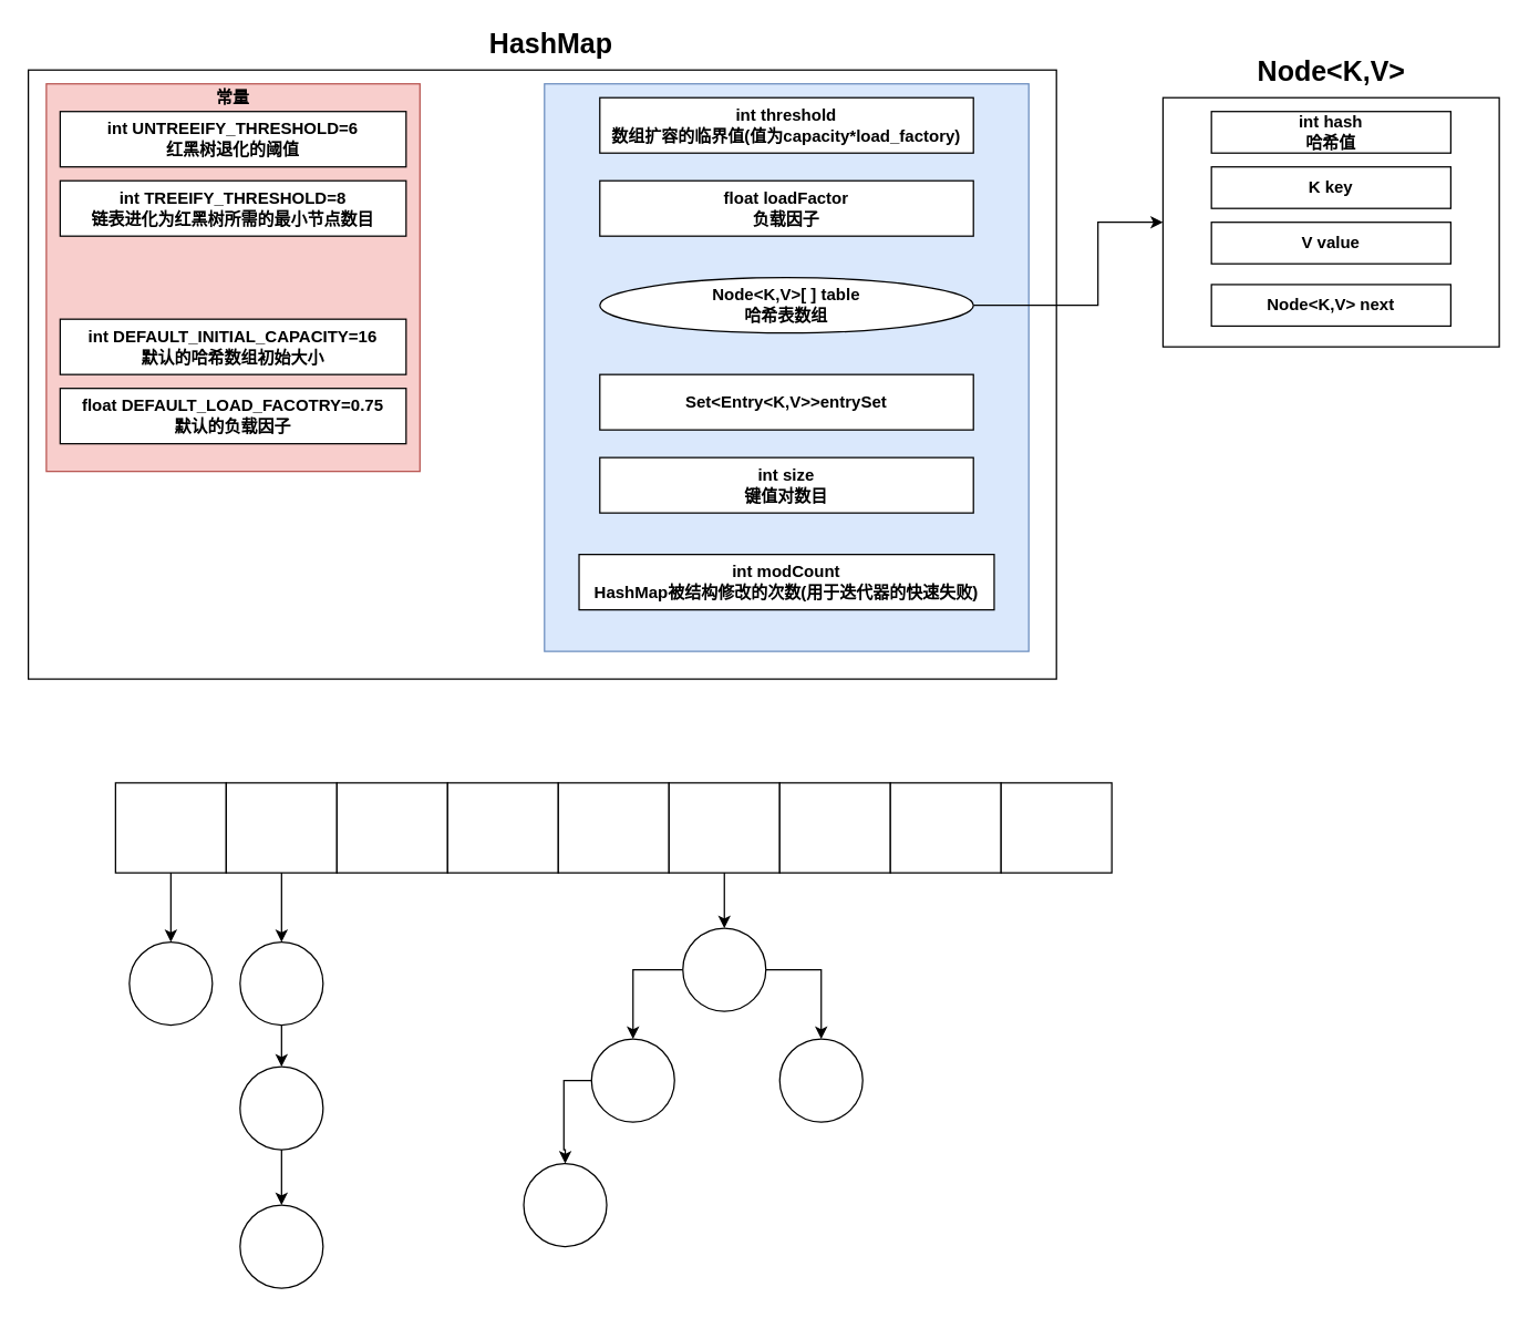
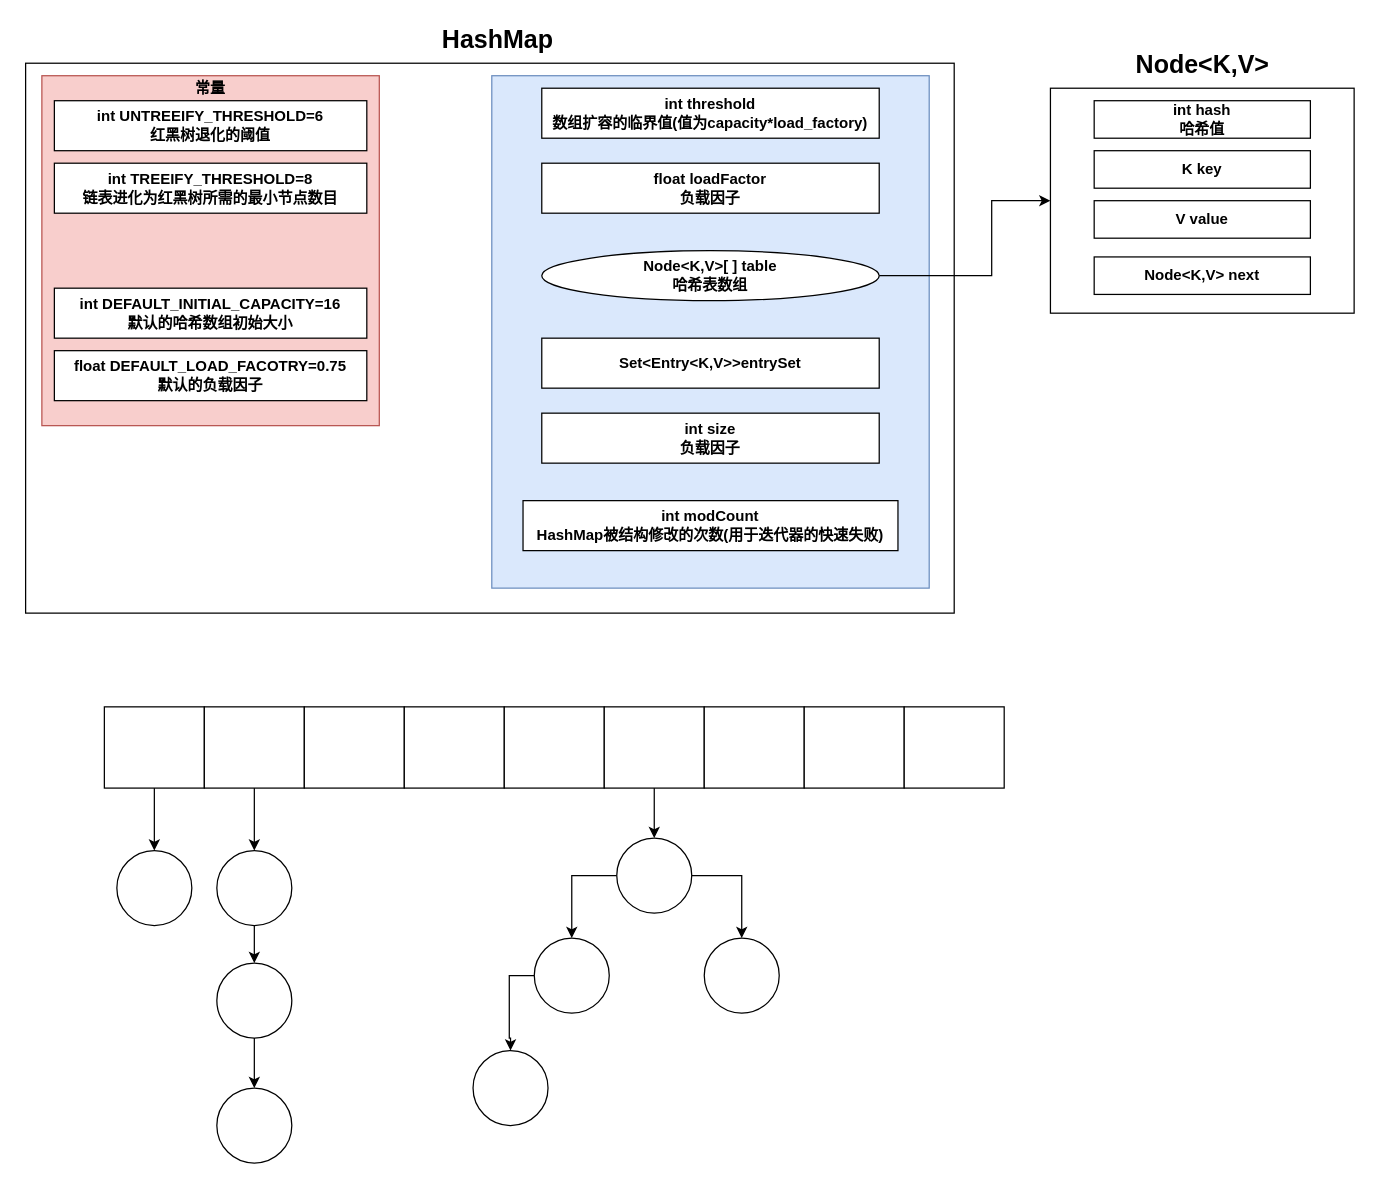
  <mxCell id="0" />
  <mxCell id="1" parent="0" />
  <mxCell id="2" value="" style="rounded=0;whiteSpace=wrap;html=1;" parent="1" vertex="1"><mxGeometry x="20" y="50" width="743" height="440" as="geometry" /></mxCell>
  <mxCell id="3" value="" style="rounded=0;whiteSpace=wrap;html=1;fillColor=#dae8fc;strokeColor=#6c8ebf;" parent="1" vertex="1"><mxGeometry x="393" y="60" width="350" height="410" as="geometry" /></mxCell>
  <mxCell id="4" value="&lt;b&gt;&lt;font style=&quot;font-size: 20px&quot;&gt;HashMap&lt;/font&gt;&lt;/b&gt;" style="text;html=1;strokeColor=none;fillColor=none;align=center;verticalAlign=middle;whiteSpace=wrap;rounded=0;" parent="1" vertex="1"><mxGeometry x="378" y="20" width="40" height="20" as="geometry" /></mxCell>
  <mxCell id="5" value="" style="rounded=0;whiteSpace=wrap;html=1;fillColor=#f8cecc;strokeColor=#b85450;" parent="1" vertex="1"><mxGeometry x="33" y="60" width="270" height="280" as="geometry" /></mxCell>
  <mxCell id="6" value="&lt;b&gt;常量&lt;/b&gt;" style="text;html=1;strokeColor=none;fillColor=none;align=center;verticalAlign=middle;whiteSpace=wrap;rounded=0;" parent="1" vertex="1"><mxGeometry x="148" y="60" width="40" height="20" as="geometry" /></mxCell>
  <mxCell id="7" value="&lt;b&gt;int UNTREEIFY_THRESHOLD=6&lt;br&gt;红黑树退化的阈值&lt;/b&gt;" style="rounded=0;whiteSpace=wrap;html=1;" parent="1" vertex="1"><mxGeometry x="43" y="80" width="250" height="40" as="geometry" /></mxCell>
  <mxCell id="8" value="&lt;b&gt;int TREEIFY_THRESHOLD=8&lt;br&gt;链表进化为红黑树所需的最小节点数目&lt;/b&gt;" style="rounded=0;whiteSpace=wrap;html=1;" parent="1" vertex="1"><mxGeometry x="43" y="130" width="250" height="40" as="geometry" /></mxCell>
  <mxCell id="9" value="&lt;b&gt;int DEFAULT_INITIAL_CAPACITY=16&lt;br&gt;默认的哈希数组初始大小&lt;/b&gt;" style="rounded=0;whiteSpace=wrap;html=1;" parent="1" vertex="1"><mxGeometry x="43" y="230" width="250" height="40" as="geometry" /></mxCell>
  <mxCell id="10" value="&lt;b&gt;float DEFAULT_LOAD_FACOTRY=0.75&lt;br&gt;默认的负载因子&lt;/b&gt;" style="rounded=0;whiteSpace=wrap;html=1;" parent="1" vertex="1"><mxGeometry x="43" y="280" width="250" height="40" as="geometry" /></mxCell>
  <mxCell id="11" value="&lt;b&gt;int threshold&lt;br&gt;数组扩容的临界值(值为capacity*load_factory)&lt;br&gt;&lt;/b&gt;" style="rounded=0;whiteSpace=wrap;html=1;" parent="1" vertex="1"><mxGeometry x="433" y="70" width="270" height="40" as="geometry" /></mxCell>
  <mxCell id="12" value="&lt;b&gt;float loadFactor&lt;br&gt;负载因子&lt;br&gt;&lt;/b&gt;" style="rounded=0;whiteSpace=wrap;html=1;" parent="1" vertex="1"><mxGeometry x="433" y="130" width="270" height="40" as="geometry" /></mxCell>
  <mxCell id="13" style="edgeStyle=orthogonalEdgeStyle;rounded=0;orthogonalLoop=1;jettySize=auto;html=1;exitX=1;exitY=0.5;exitDx=0;exitDy=0;" parent="1" source="14" target="18" edge="1"><mxGeometry relative="1" as="geometry"><Array as="points"><mxPoint x="793" y="220" /><mxPoint x="793" y="160" /></Array></mxGeometry></mxCell>
  <mxCell id="14" value="&lt;b&gt;Node&amp;lt;K,V&amp;gt;[ ] table&lt;br&gt;哈希表数组&lt;br&gt;&lt;/b&gt;" style="ellipse;whiteSpace=wrap;html=1;" parent="1" vertex="1"><mxGeometry x="433" y="200" width="270" height="40" as="geometry" /></mxCell>
  <mxCell id="15" value="&lt;b&gt;Set&amp;lt;Entry&amp;lt;K,V&amp;gt;&amp;gt;entrySet&lt;br&gt;&lt;/b&gt;" style="rounded=0;whiteSpace=wrap;html=1;" parent="1" vertex="1"><mxGeometry x="433" y="270" width="270" height="40" as="geometry" /></mxCell>
- <mxCell id="16" value="&lt;b&gt;int size&lt;br&gt;键值对数目&lt;br&gt;&lt;/b&gt;" style="rounded=0;whiteSpace=wrap;html=1;" parent="1" vertex="1"><mxGeometry x="433" y="330" width="270" height="40" as="geometry" /></mxCell>
+ <mxCell id="16" value="&lt;b&gt;int size&lt;br&gt;负载因子&lt;br&gt;&lt;/b&gt;" style="rounded=0;whiteSpace=wrap;html=1;" parent="1" vertex="1"><mxGeometry x="433" y="330" width="270" height="40" as="geometry" /></mxCell>
  <mxCell id="17" value="&lt;b&gt;int modCount&lt;br&gt;HashMap被结构修改的次数(用于迭代器的快速失败)&lt;br&gt;&lt;/b&gt;" style="rounded=0;whiteSpace=wrap;html=1;" parent="1" vertex="1"><mxGeometry x="418" y="400" width="300" height="40" as="geometry" /></mxCell>
  <mxCell id="18" value="" style="rounded=0;whiteSpace=wrap;html=1;" parent="1" vertex="1"><mxGeometry x="840" y="70" width="243" height="180" as="geometry" /></mxCell>
  <mxCell id="19" value="&lt;b&gt;&lt;font style=&quot;font-size: 20px&quot;&gt;Node&amp;lt;K,V&amp;gt;&lt;/font&gt;&lt;/b&gt;" style="text;html=1;strokeColor=none;fillColor=none;align=center;verticalAlign=middle;whiteSpace=wrap;rounded=0;" parent="1" vertex="1"><mxGeometry x="941.5" y="40" width="40" height="20" as="geometry" /></mxCell>
  <mxCell id="20" value="&lt;b&gt;int hash&lt;br&gt;哈希值&lt;br&gt;&lt;/b&gt;" style="rounded=0;whiteSpace=wrap;html=1;" parent="1" vertex="1"><mxGeometry x="875" y="80" width="173" height="30" as="geometry" /></mxCell>
  <mxCell id="21" value="&lt;b&gt;K key&lt;br&gt;&lt;/b&gt;" style="rounded=0;whiteSpace=wrap;html=1;" parent="1" vertex="1"><mxGeometry x="875" y="120" width="173" height="30" as="geometry" /></mxCell>
  <mxCell id="22" value="&lt;b&gt;V value&lt;br&gt;&lt;/b&gt;" style="rounded=0;whiteSpace=wrap;html=1;" parent="1" vertex="1"><mxGeometry x="875" y="160" width="173" height="30" as="geometry" /></mxCell>
  <mxCell id="23" value="&lt;b&gt;Node&amp;lt;K,V&amp;gt; next&lt;br&gt;&lt;/b&gt;" style="rounded=0;whiteSpace=wrap;html=1;" parent="1" vertex="1"><mxGeometry x="875" y="205" width="173" height="30" as="geometry" /></mxCell>
  <mxCell id="24" style="edgeStyle=orthogonalEdgeStyle;rounded=0;orthogonalLoop=1;jettySize=auto;html=1;exitX=0.5;exitY=1;exitDx=0;exitDy=0;entryX=0.5;entryY=0;entryDx=0;entryDy=0;" parent="1" source="25" target="36" edge="1"><mxGeometry relative="1" as="geometry" /></mxCell>
  <mxCell id="25" value="" style="rounded=0;whiteSpace=wrap;html=1;" parent="1" vertex="1"><mxGeometry x="83" y="565" width="80" height="65" as="geometry" /></mxCell>
  <mxCell id="26" style="edgeStyle=orthogonalEdgeStyle;rounded=0;orthogonalLoop=1;jettySize=auto;html=1;exitX=0.5;exitY=1;exitDx=0;exitDy=0;entryX=0.5;entryY=0;entryDx=0;entryDy=0;" parent="1" source="27" target="38" edge="1"><mxGeometry relative="1" as="geometry" /></mxCell>
  <mxCell id="27" value="" style="rounded=0;whiteSpace=wrap;html=1;" parent="1" vertex="1"><mxGeometry x="163" y="565" width="80" height="65" as="geometry" /></mxCell>
  <mxCell id="28" value="" style="rounded=0;whiteSpace=wrap;html=1;" parent="1" vertex="1"><mxGeometry x="243" y="565" width="80" height="65" as="geometry" /></mxCell>
  <mxCell id="29" value="" style="rounded=0;whiteSpace=wrap;html=1;" parent="1" vertex="1"><mxGeometry x="323" y="565" width="80" height="65" as="geometry" /></mxCell>
  <mxCell id="30" value="" style="rounded=0;whiteSpace=wrap;html=1;" parent="1" vertex="1"><mxGeometry x="403" y="565" width="80" height="65" as="geometry" /></mxCell>
  <mxCell id="31" style="edgeStyle=orthogonalEdgeStyle;rounded=0;orthogonalLoop=1;jettySize=auto;html=1;exitX=0.5;exitY=1;exitDx=0;exitDy=0;entryX=0.5;entryY=0;entryDx=0;entryDy=0;" parent="1" source="32" target="44" edge="1"><mxGeometry relative="1" as="geometry" /></mxCell>
  <mxCell id="32" value="" style="rounded=0;whiteSpace=wrap;html=1;" parent="1" vertex="1"><mxGeometry x="483" y="565" width="80" height="65" as="geometry" /></mxCell>
  <mxCell id="33" value="" style="rounded=0;whiteSpace=wrap;html=1;" parent="1" vertex="1"><mxGeometry x="563" y="565" width="80" height="65" as="geometry" /></mxCell>
  <mxCell id="34" value="" style="rounded=0;whiteSpace=wrap;html=1;" parent="1" vertex="1"><mxGeometry x="643" y="565" width="80" height="65" as="geometry" /></mxCell>
  <mxCell id="35" value="" style="rounded=0;whiteSpace=wrap;html=1;" parent="1" vertex="1"><mxGeometry x="723" y="565" width="80" height="65" as="geometry" /></mxCell>
  <mxCell id="36" value="" style="ellipse;whiteSpace=wrap;html=1;" parent="1" vertex="1"><mxGeometry x="93" y="680" width="60" height="60" as="geometry" /></mxCell>
  <mxCell id="37" style="edgeStyle=orthogonalEdgeStyle;rounded=0;orthogonalLoop=1;jettySize=auto;html=1;exitX=0.5;exitY=1;exitDx=0;exitDy=0;entryX=0.5;entryY=0;entryDx=0;entryDy=0;" parent="1" source="38" target="40" edge="1"><mxGeometry relative="1" as="geometry" /></mxCell>
  <mxCell id="38" value="" style="ellipse;whiteSpace=wrap;html=1;" parent="1" vertex="1"><mxGeometry x="173" y="680" width="60" height="60" as="geometry" /></mxCell>
  <mxCell id="39" style="edgeStyle=orthogonalEdgeStyle;rounded=0;orthogonalLoop=1;jettySize=auto;html=1;exitX=0.5;exitY=1;exitDx=0;exitDy=0;entryX=0.5;entryY=0;entryDx=0;entryDy=0;" parent="1" source="40" target="41" edge="1"><mxGeometry relative="1" as="geometry" /></mxCell>
  <mxCell id="40" value="" style="ellipse;whiteSpace=wrap;html=1;" parent="1" vertex="1"><mxGeometry x="173" y="770" width="60" height="60" as="geometry" /></mxCell>
  <mxCell id="41" value="" style="ellipse;whiteSpace=wrap;html=1;" parent="1" vertex="1"><mxGeometry x="173" y="870" width="60" height="60" as="geometry" /></mxCell>
  <mxCell id="42" style="edgeStyle=orthogonalEdgeStyle;rounded=0;orthogonalLoop=1;jettySize=auto;html=1;exitX=0;exitY=0.5;exitDx=0;exitDy=0;" parent="1" source="44" target="46" edge="1"><mxGeometry relative="1" as="geometry" /></mxCell>
  <mxCell id="43" style="edgeStyle=orthogonalEdgeStyle;rounded=0;orthogonalLoop=1;jettySize=auto;html=1;exitX=1;exitY=0.5;exitDx=0;exitDy=0;" parent="1" source="44" target="47" edge="1"><mxGeometry relative="1" as="geometry" /></mxCell>
  <mxCell id="44" value="" style="ellipse;whiteSpace=wrap;html=1;" parent="1" vertex="1"><mxGeometry x="493" y="670" width="60" height="60" as="geometry" /></mxCell>
  <mxCell id="45" style="edgeStyle=orthogonalEdgeStyle;rounded=0;orthogonalLoop=1;jettySize=auto;html=1;exitX=0;exitY=0.5;exitDx=0;exitDy=0;entryX=0.5;entryY=0;entryDx=0;entryDy=0;" parent="1" source="46" target="48" edge="1"><mxGeometry relative="1" as="geometry" /></mxCell>
  <mxCell id="46" value="" style="ellipse;whiteSpace=wrap;html=1;" parent="1" vertex="1"><mxGeometry x="427" y="750" width="60" height="60" as="geometry" /></mxCell>
  <mxCell id="47" value="" style="ellipse;whiteSpace=wrap;html=1;" parent="1" vertex="1"><mxGeometry x="563" y="750" width="60" height="60" as="geometry" /></mxCell>
  <mxCell id="48" value="" style="ellipse;whiteSpace=wrap;html=1;" parent="1" vertex="1"><mxGeometry x="378" y="840" width="60" height="60" as="geometry" /></mxCell>
